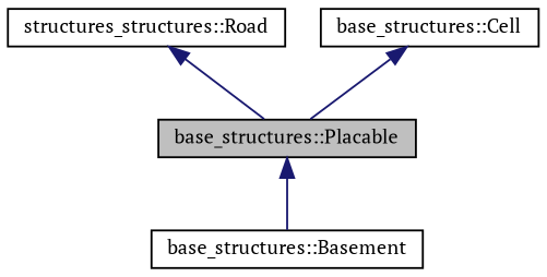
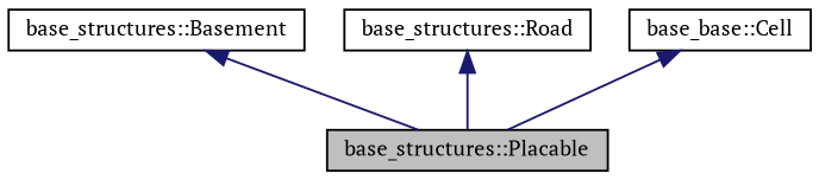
  digraph {
    fontname="PT Serif"
    node [color=black fillcolor=white fontname="PT Serif" fontsize=10 shape=record style=filled]
    edge [color=midnightblue dir=back fontname="PT Serif" fontsize=10 labelfontname=Helvetica labelfontsize=10 style=solid]
    n1 [fillcolor=grey75 fontcolor=black height=0.2 label="base_structures::Placable" width=0.4]
    n2 [height=0.2 label="base_structures::Basement" width=0.4]
-   n3 [height=0.2 label="structures_structures::Road" width=0.4]
-   n4 [height=0.2 label="base_structures::Cell" width=0.4]
-   n1 -> n2
+   n3 [height=0.2 label="base_structures::Road" width=0.4]
+   n4 [height=0.2 label="base_base::Cell" width=0.4]
+   n2 -> n1
    n3 -> n1
    n4 -> n1
  }
